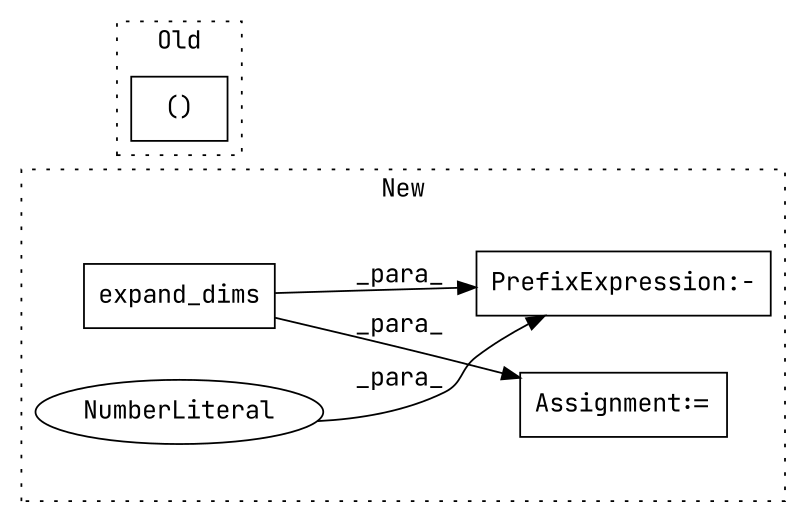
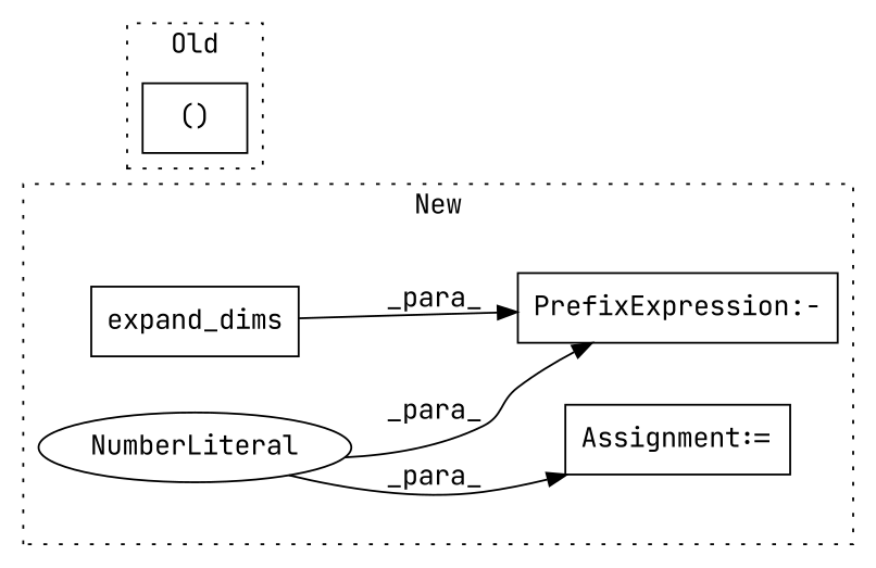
  digraph {
    fontname="JetBrains Mono"
    rankdir=LR
    node [fontname="JetBrains Mono" l=1 shape=box]
    edge [fontname="JetBrains Mono"]
    n1 [a=32 l="12,1" label=expand_dims s="5330,5349"]
    n2 [a=7 label="Assignment:=" s=5367]
    n3 [a=38 label="PrefixExpression:-" s=5347]
    n4 [a=34 label=NumberLiteral s=5348 shape=ellipse]
    n5 [a=106 l=83 label="()" s=5114]
    subgraph cluster_1 {
      label=New
      style=dotted
      n1
      n2
      n3
      n4
    }
    subgraph cluster_2 {
      label=Old
      style=dotted
      n5
    }
-   n1 -> n2 [label=_para_]
+   n4 -> n2 [label=_para_]
    n1 -> n3 [label=_para_]
    n4 -> n3 [label=_para_]
  }
